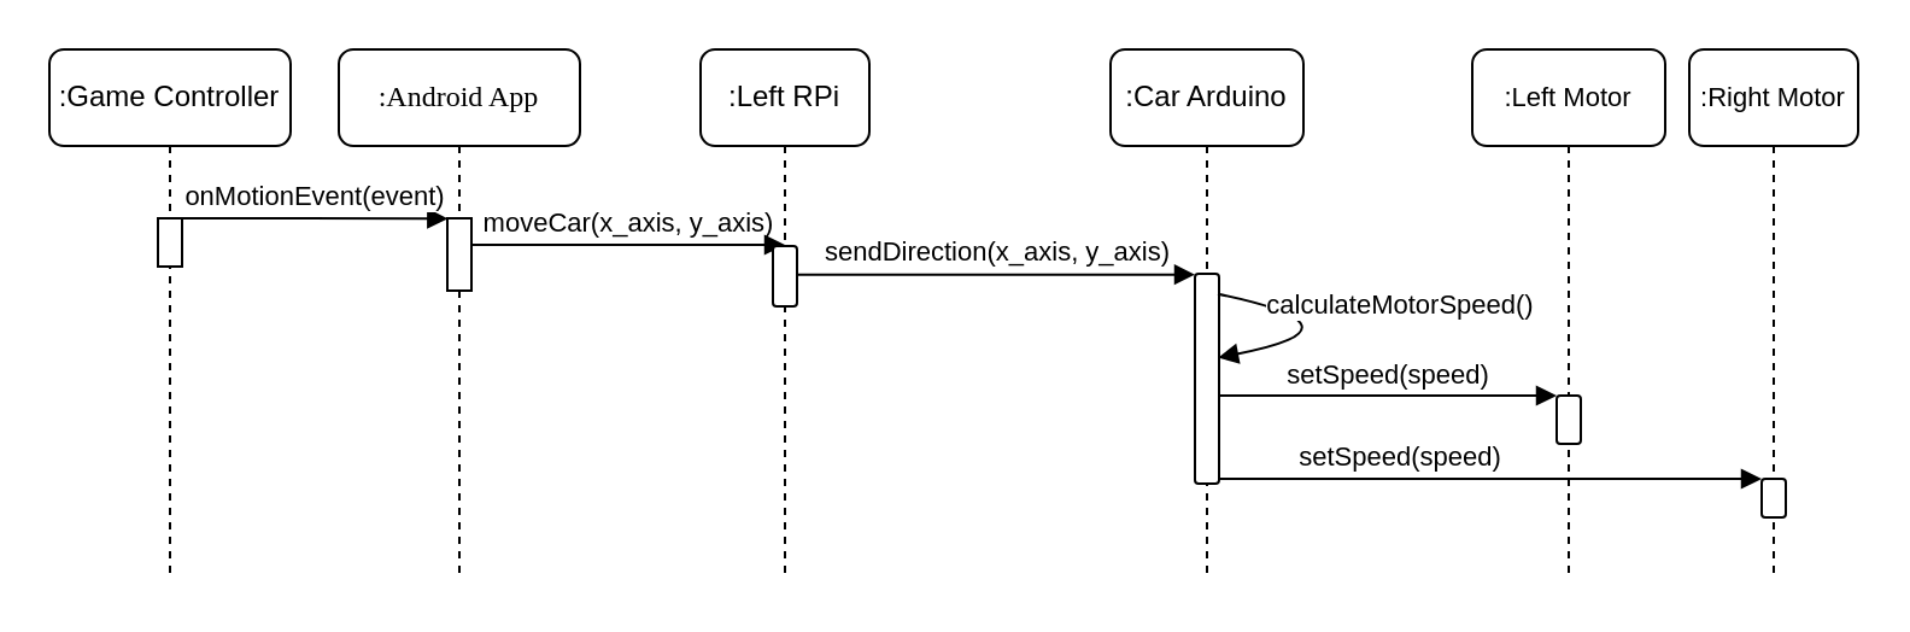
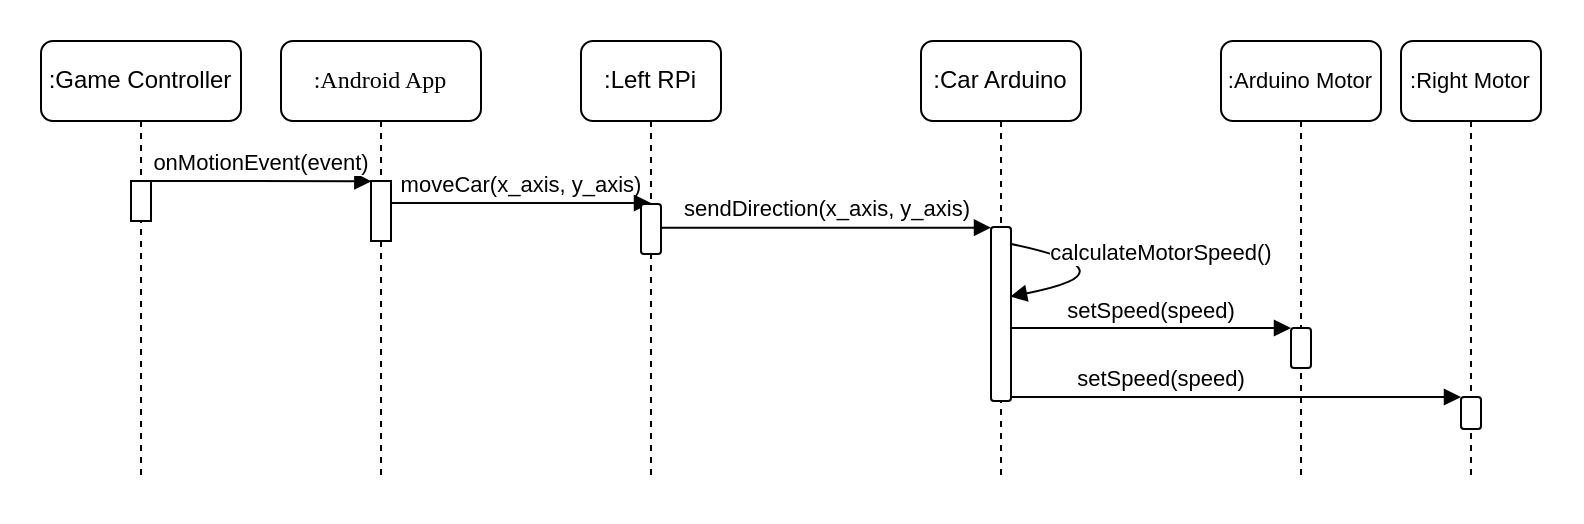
  <mxCell id="0" />
  <mxCell id="1" parent="0" />
  <mxCell id="2" value=":Android App" style="shape=umlLifeline;perimeter=lifelinePerimeter;whiteSpace=wrap;html=1;container=1;collapsible=0;recursiveResize=0;outlineConnect=0;rounded=1;shadow=0;comic=0;labelBackgroundColor=none;strokeColor=#000000;strokeWidth=1;fillColor=#FFFFFF;fontFamily=Verdana;fontSize=12;fontColor=#000000;align=center;" parent="1" vertex="1"><mxGeometry x="140" y="20" width="100" height="220" as="geometry" /></mxCell>
  <mxCell id="3" value="" style="html=1;points=[];perimeter=orthogonalPerimeter;rounded=0;shadow=0;comic=0;labelBackgroundColor=none;strokeColor=#000000;strokeWidth=1;fillColor=#FFFFFF;fontFamily=Helvetica;fontSize=11;fontColor=#000000;align=center;" parent="2" vertex="1"><mxGeometry x="45" y="70" width="10" height="30" as="geometry" /></mxCell>
  <mxCell id="4" value="moveCar(x_axis, y_axis)" style="html=1;verticalAlign=bottom;endArrow=block;labelBackgroundColor=none;fontFamily=Helvetica;fontSize=11;edgeStyle=elbowEdgeStyle;elbow=vertical;" parent="1" source="3" target="6" edge="1"><mxGeometry relative="1" as="geometry"><mxPoint x="385" y="130" as="sourcePoint" /><mxPoint x="375" y="101" as="targetPoint" /><Array as="points"><mxPoint x="290" y="101" /><mxPoint x="285" y="100" /></Array></mxGeometry></mxCell>
  <mxCell id="5" value=":Left RPi" style="shape=umlLifeline;perimeter=lifelinePerimeter;whiteSpace=wrap;html=1;container=1;collapsible=0;recursiveResize=0;outlineConnect=0;rounded=1;" parent="1" vertex="1"><mxGeometry x="290" y="20" width="70" height="220" as="geometry" /></mxCell>
  <mxCell id="6" value="" style="html=1;points=[];perimeter=orthogonalPerimeter;rounded=1;fontFamily=Helvetica;fontSize=11;" parent="5" vertex="1"><mxGeometry x="30" y="81.5" width="10" height="25" as="geometry" /></mxCell>
  <mxCell id="7" value=":Car Arduino" style="shape=umlLifeline;perimeter=lifelinePerimeter;whiteSpace=wrap;html=1;container=1;collapsible=0;recursiveResize=0;outlineConnect=0;rounded=1;" parent="1" vertex="1"><mxGeometry x="460" y="20" width="80" height="220" as="geometry" /></mxCell>
  <mxCell id="8" value="" style="html=1;points=[];perimeter=orthogonalPerimeter;rounded=1;fontFamily=Helvetica;fontSize=11;" parent="7" vertex="1"><mxGeometry x="35" y="93" width="10" height="87" as="geometry" /></mxCell>
  <mxCell id="9" value="calculateMotorSpeed()" style="html=1;verticalAlign=bottom;endArrow=block;fontSize=11;exitX=0.95;exitY=0.096;exitDx=0;exitDy=0;exitPerimeter=0;entryX=0.95;entryY=0.4;entryDx=0;entryDy=0;entryPerimeter=0;curved=1;fontFamily=Helvetica;" edge="1" parent="7" source="8" target="8"><mxGeometry x="0.001" y="10" width="80" relative="1" as="geometry"><mxPoint x="-240" y="305" as="sourcePoint" /><mxPoint x="-160" y="305" as="targetPoint" /><Array as="points"><mxPoint x="110" y="115" /></Array><mxPoint x="8" y="-10" as="offset" /></mxGeometry></mxCell>
  <mxCell id="10" value="sendDirection(x_axis, y_axis)" style="html=1;verticalAlign=bottom;endArrow=block;entryX=0;entryY=0.004;entryDx=0;entryDy=0;entryPerimeter=0;fontSize=11;exitX=0.989;exitY=0.476;exitDx=0;exitDy=0;exitPerimeter=0;fontFamily=Helvetica;" parent="1" target="8" edge="1" source="6"><mxGeometry width="80" relative="1" as="geometry"><mxPoint x="365" y="145" as="sourcePoint" /><mxPoint x="550" y="145" as="targetPoint" /></mxGeometry></mxCell>
  <mxCell id="11" value=":Game Controller" style="shape=umlLifeline;perimeter=lifelinePerimeter;whiteSpace=wrap;html=1;container=1;collapsible=0;recursiveResize=0;outlineConnect=0;rounded=1;" vertex="1" parent="1"><mxGeometry x="20" y="20" width="100" height="220" as="geometry" /></mxCell>
  <mxCell id="12" value="" style="html=1;points=[];perimeter=orthogonalPerimeter;rounded=0;fontFamily=Helvetica;fontSize=11;" vertex="1" parent="11"><mxGeometry x="45" y="70" width="10" height="20" as="geometry" /></mxCell>
  <mxCell id="13" value="onMotionEvent(event)" style="html=1;verticalAlign=bottom;endArrow=block;fontSize=11;entryX=0.017;entryY=0.004;entryDx=0;entryDy=0;entryPerimeter=0;fontFamily=Helvetica;" edge="1" parent="1"><mxGeometry width="80" relative="1" as="geometry"><mxPoint x="74" y="90" as="sourcePoint" /><mxPoint x="185.17" y="90.12" as="targetPoint" /></mxGeometry></mxCell>
- <mxCell id="14" value=":Left Motor" style="shape=umlLifeline;perimeter=lifelinePerimeter;whiteSpace=wrap;html=1;container=1;collapsible=0;recursiveResize=0;outlineConnect=0;rounded=1;fontSize=11;" vertex="1" parent="1"><mxGeometry x="610" y="20" width="80" height="220" as="geometry" /></mxCell>
+ <mxCell id="14" value=":Arduino Motor" style="shape=umlLifeline;perimeter=lifelinePerimeter;whiteSpace=wrap;html=1;container=1;collapsible=0;recursiveResize=0;outlineConnect=0;rounded=1;fontSize=11;" vertex="1" parent="1"><mxGeometry x="610" y="20" width="80" height="220" as="geometry" /></mxCell>
  <mxCell id="15" value="" style="html=1;points=[];perimeter=orthogonalPerimeter;rounded=1;fontSize=11;fontFamily=Helvetica;" vertex="1" parent="14"><mxGeometry x="35" y="143.5" width="10" height="20" as="geometry" /></mxCell>
  <mxCell id="16" value=":Right Motor" style="shape=umlLifeline;perimeter=lifelinePerimeter;whiteSpace=wrap;html=1;container=1;collapsible=0;recursiveResize=0;outlineConnect=0;rounded=1;fontSize=11;" vertex="1" parent="1"><mxGeometry x="700" y="20" width="70" height="220" as="geometry" /></mxCell>
  <mxCell id="17" value="" style="html=1;points=[];perimeter=orthogonalPerimeter;rounded=1;fontSize=11;fontFamily=Helvetica;" vertex="1" parent="16"><mxGeometry x="30" y="178" width="10" height="16" as="geometry" /></mxCell>
  <mxCell id="18" value="setSpeed(speed)" style="html=1;verticalAlign=bottom;endArrow=block;fontSize=11;entryX=0;entryY=0;entryDx=0;entryDy=0;entryPerimeter=0;fontFamily=Helvetica;" edge="1" parent="1" source="8" target="15"><mxGeometry width="80" relative="1" as="geometry"><mxPoint x="514.89" y="165.38" as="sourcePoint" /><mxPoint x="160" y="365" as="targetPoint" /><Array as="points" /></mxGeometry></mxCell>
  <mxCell id="19" value="setSpeed(speed)" style="html=1;verticalAlign=bottom;endArrow=block;fontSize=11;entryX=0;entryY=0;entryDx=0;entryDy=0;entryPerimeter=0;fontFamily=Helvetica;" edge="1" parent="1" source="8" target="17"><mxGeometry x="-0.333" width="80" relative="1" as="geometry"><mxPoint x="515" y="208.626" as="sourcePoint" /><mxPoint x="590" y="269" as="targetPoint" /><mxPoint as="offset" /></mxGeometry></mxCell>
